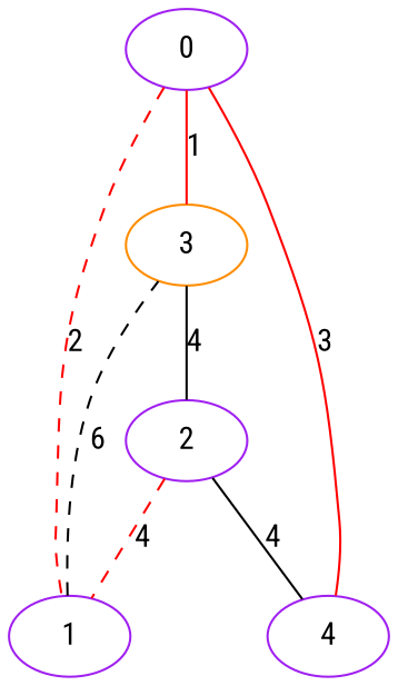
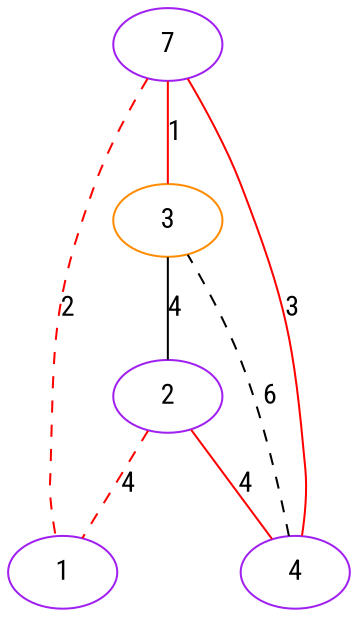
  graph {
    fontname="Roboto Condensed"
    node [color=purple fontname="Roboto Condensed"]
    edge [fontname="Roboto Condensed" style=solid color=red]
    3 [color=darkorange]
-   0
+   0 [label=7]
    1
    4
    2
    3 -- 2 [label=4 color=""]
    0 -- 3 [label=1]
    0 -- 1 [label=2 style=dashed]
    0 -- 4 [label=3]
-   1 -- 3 [label=6 style=dashed color=""]
+   4 -- 3 [label=6 style=dashed color=""]
    2 -- 1 [label=4 style=dashed]
-   2 -- 4 [color=black label=4]
+   2 -- 4 [label=4]
  }
